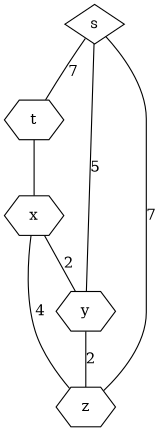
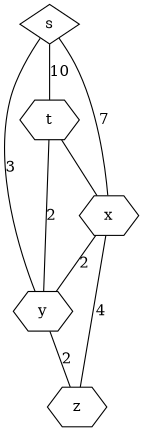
  strict graph {
    node [shape=hexagon]
    s [shape=diamond]
    t
    y
    z
    x
-   s -- t [label=7]
-   s -- y [label=5]
-   s -- z [label=7]
+   s -- t [label=10]
+   s -- y [label=3]
+   s -- x [label=7]
+   t -- y [label=2]
    t -- x
    y -- z [label=2]
    x -- y [label=2]
    x -- z [label=4]
  }
